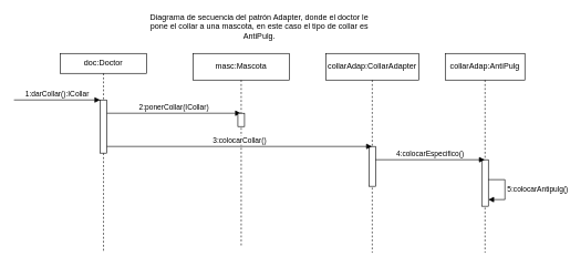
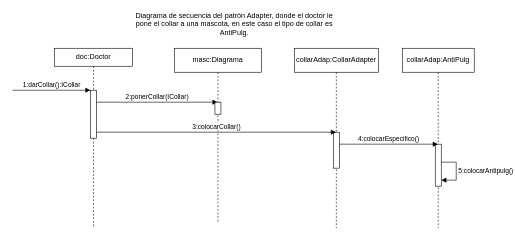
  <mxCell id="0" />
  <mxCell id="1" parent="0" />
  <mxCell id="2" value="doc:Doctor" style="shape=umlLifeline;perimeter=lifelinePerimeter;whiteSpace=wrap;html=1;container=1;dropTarget=0;collapsible=0;recursiveResize=0;outlineConnect=0;portConstraint=eastwest;newEdgeStyle={&quot;curved&quot;:0,&quot;rounded&quot;:0};size=30;" vertex="1" parent="1"><mxGeometry x="90" y="80" width="130" height="300" as="geometry" /></mxCell>
  <mxCell id="3" value="" style="html=1;points=[[0,0,0,0,5],[0,1,0,0,-5],[1,0,0,0,5],[1,1,0,0,-5]];perimeter=orthogonalPerimeter;outlineConnect=0;targetShapes=umlLifeline;portConstraint=eastwest;newEdgeStyle={&quot;curved&quot;:0,&quot;rounded&quot;:0};" vertex="1" parent="2"><mxGeometry x="60" y="70" width="10" height="80" as="geometry" /></mxCell>
  <mxCell id="4" value="2:ponerCollar(ICollar)" style="html=1;verticalAlign=bottom;endArrow=block;curved=0;rounded=0;" edge="1" parent="1"><mxGeometry width="80" relative="1" as="geometry"><mxPoint x="160" y="170" as="sourcePoint" /><mxPoint x="362" y="170" as="targetPoint" /></mxGeometry></mxCell>
- <mxCell id="5" value="masc:Mascota" style="shape=umlLifeline;perimeter=lifelinePerimeter;whiteSpace=wrap;html=1;container=1;dropTarget=0;collapsible=0;recursiveResize=0;outlineConnect=0;portConstraint=eastwest;newEdgeStyle={&quot;curved&quot;:0,&quot;rounded&quot;:0};" vertex="1" parent="1"><mxGeometry x="290" y="80" width="145" height="290" as="geometry" /></mxCell>
+ <mxCell id="5" value="masc:Diagrama" style="shape=umlLifeline;perimeter=lifelinePerimeter;whiteSpace=wrap;html=1;container=1;dropTarget=0;collapsible=0;recursiveResize=0;outlineConnect=0;portConstraint=eastwest;newEdgeStyle={&quot;curved&quot;:0,&quot;rounded&quot;:0};" vertex="1" parent="1"><mxGeometry x="290" y="80" width="145" height="290" as="geometry" /></mxCell>
  <mxCell id="6" value="" style="html=1;points=[[0,0,0,0,5],[0,1,0,0,-5],[1,0,0,0,5],[1,1,0,0,-5]];perimeter=orthogonalPerimeter;outlineConnect=0;targetShapes=umlLifeline;portConstraint=eastwest;newEdgeStyle={&quot;curved&quot;:0,&quot;rounded&quot;:0};direction=west;" vertex="1" parent="5"><mxGeometry x="67.5" y="90" width="10" height="20" as="geometry" /></mxCell>
  <mxCell id="7" value="collarAdap:CollarAdapter" style="shape=umlLifeline;perimeter=lifelinePerimeter;whiteSpace=wrap;html=1;container=1;dropTarget=0;collapsible=0;recursiveResize=0;outlineConnect=0;portConstraint=eastwest;newEdgeStyle={&quot;curved&quot;:0,&quot;rounded&quot;:0};" vertex="1" parent="1"><mxGeometry x="490" y="80" width="140" height="300" as="geometry" /></mxCell>
  <mxCell id="8" value="" style="html=1;points=[[0,0,0,0,5],[0,1,0,0,-5],[1,0,0,0,5],[1,1,0,0,-5]];perimeter=orthogonalPerimeter;outlineConnect=0;targetShapes=umlLifeline;portConstraint=eastwest;newEdgeStyle={&quot;curved&quot;:0,&quot;rounded&quot;:0};" vertex="1" parent="7"><mxGeometry x="65" y="140" width="10" height="60" as="geometry" /></mxCell>
  <mxCell id="9" value="3:colocarCollar()" style="html=1;verticalAlign=bottom;endArrow=block;curved=0;rounded=0;" edge="1" parent="1"><mxGeometry x="0.001" width="80" relative="1" as="geometry"><mxPoint x="160" y="220" as="sourcePoint" /><mxPoint x="559.5" y="220" as="targetPoint" /><mxPoint as="offset" /></mxGeometry></mxCell>
  <mxCell id="10" value="collarAdap:AntiPulg" style="shape=umlLifeline;perimeter=lifelinePerimeter;whiteSpace=wrap;html=1;container=1;dropTarget=0;collapsible=0;recursiveResize=0;outlineConnect=0;portConstraint=eastwest;newEdgeStyle={&quot;curved&quot;:0,&quot;rounded&quot;:0};" vertex="1" parent="1"><mxGeometry x="670" y="80" width="120" height="300" as="geometry" /></mxCell>
  <mxCell id="11" value="" style="html=1;points=[[0,0,0,0,5],[0,1,0,0,-5],[1,0,0,0,5],[1,1,0,0,-5]];perimeter=orthogonalPerimeter;outlineConnect=0;targetShapes=umlLifeline;portConstraint=eastwest;newEdgeStyle={&quot;curved&quot;:0,&quot;rounded&quot;:0};" vertex="1" parent="10"><mxGeometry x="55" y="160" width="10" height="70" as="geometry" /></mxCell>
  <mxCell id="12" value="5:colocarAntipulg()" style="html=1;align=left;spacingLeft=2;endArrow=block;rounded=0;edgeStyle=orthogonalEdgeStyle;curved=0;rounded=0;" edge="1" parent="10"><mxGeometry relative="1" as="geometry"><mxPoint x="65" y="190" as="sourcePoint" /><Array as="points"><mxPoint x="90" y="190" /><mxPoint x="90" y="220" /></Array><mxPoint x="65" y="220" as="targetPoint" /></mxGeometry></mxCell>
  <mxCell id="13" value="4:colocarEspecifico()" style="html=1;verticalAlign=bottom;endArrow=block;curved=0;rounded=0;" edge="1" parent="1"><mxGeometry x="0.003" width="80" relative="1" as="geometry"><mxPoint x="565" y="240" as="sourcePoint" /><mxPoint x="729.5" y="240" as="targetPoint" /><mxPoint as="offset" /></mxGeometry></mxCell>
  <mxCell id="14" value="1:darCollar():ICollar" style="html=1;verticalAlign=bottom;endArrow=block;curved=0;rounded=0;" edge="1" parent="1"><mxGeometry width="80" relative="1" as="geometry"><mxPoint x="20" y="150" as="sourcePoint" /><mxPoint x="150" y="150" as="targetPoint" /></mxGeometry></mxCell>
  <mxCell id="15" value="Diagrama de secuencia del patrón Adapter, donde el doctor le pone el collar a una mascota, en este caso el tipo de collar es AntiPulg." style="text;html=1;align=center;verticalAlign=middle;whiteSpace=wrap;rounded=0;" vertex="1" parent="1"><mxGeometry x="210" y="20" width="360" height="40" as="geometry" /></mxCell>
